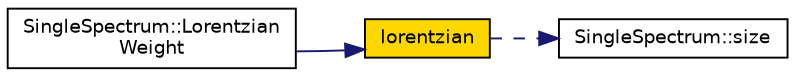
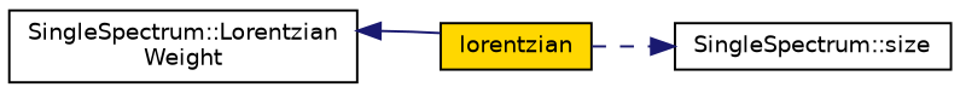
  digraph {
    rankdir=LR
    node [color=black fillcolor=white fontname=Helvetica fontsize=10 shape=record style=filled]
    edge [color=midnightblue fontname=Helvetica fontsize=10 labelfontname=Helvetica labelfontsize=10]
    n1 [fontcolor=black height=0.2 label="SingleSpectrum::Lorentzian\lWeight" width=0.4]
    n2 [fillcolor=gold height=0.2 label=lorentzian width=0.4]
    n3 [height=0.2 label="SingleSpectrum::size" width=0.4]
-   n1 -> n2 [style=solid]
+   n2 -> n1 [style=solid]
    n2 -> n3 [style=dashed]
  }
